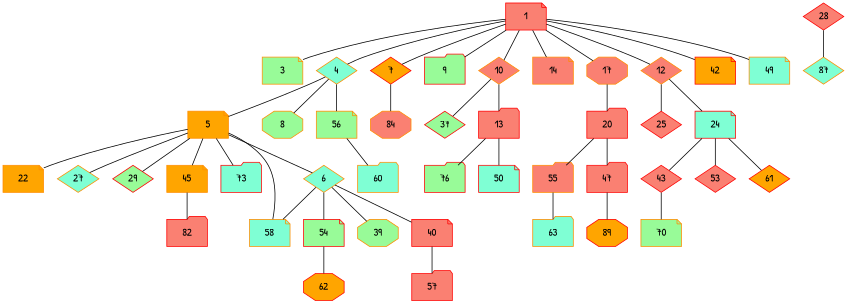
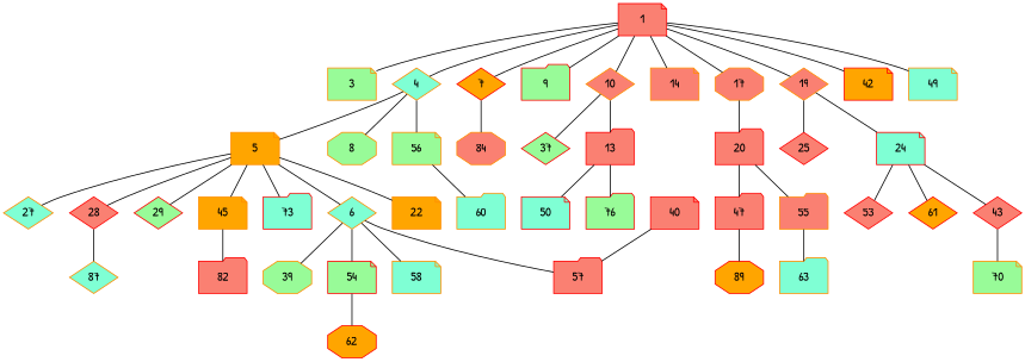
  graph {
    fontname="Patrick Hand"
    node [color=red fillcolor=salmon fontname="Patrick Hand" shape=note style=filled]
    edge [fontname="Patrick Hand"]
    1 [super="+2+12"]
    3 [color=darkorange fillcolor=palegreen]
    4 [color=darkorange fillcolor=aquamarine shape=diamond super="+23+31"]
    7 [fillcolor=orange shape=diamond super="+48+35"]
    9 [fillcolor=palegreen shape=folder super="+41+92"]
    10 [color=darkorange shape=diamond super="+16"]
    14 [color=darkorange]
    17 [color=darkorange shape=octagon]
-   19 [color=darkorange shape=diamond label=12]
+   19 [color=darkorange shape=diamond]
    42 [fillcolor=orange super="+80+90+75"]
    49 [color=darkorange fillcolor=aquamarine]
    5 [color=darkorange fillcolor=orange super="+18"]
    8 [color=darkorange fillcolor=palegreen shape=octagon super="+11"]
    56 [color=darkorange fillcolor=palegreen]
    84 [color=darkorange shape=octagon]
    13 [shape=folder super="+46"]
    37 [fillcolor=palegreen shape=diamond]
    20 [shape=folder]
    24 [fillcolor=aquamarine super="+52+66"]
    25 [shape=diamond]
    6 [color=darkorange fillcolor=aquamarine shape=diamond super="+26+15+32+21"]
    22 [color=darkorange fillcolor=orange super="+69+59"]
    27 [color=darkorange fillcolor=aquamarine shape=diamond]
    28 [shape=diamond super="+38"]
    29 [fillcolor=palegreen shape=diamond]
    45 [color=darkorange fillcolor=orange]
    73 [fillcolor=aquamarine shape=folder super="+81"]
    60 [color=darkorange fillcolor=aquamarine shape=folder]
    39 [color=darkorange fillcolor=palegreen shape=octagon]
    40 [super="+51+74"]
    54 [fillcolor=palegreen super="+68"]
    58 [color=darkorange fillcolor=aquamarine]
    87 [color=darkorange fillcolor=aquamarine shape=diamond]
    82 [shape=folder]
    57 [shape=folder]
    62 [fillcolor=orange shape=octagon super="+79"]
    50 [fillcolor=aquamarine]
    76 [fillcolor=palegreen shape=folder]
    47 [shape=folder]
    55 [color=darkorange shape=folder]
    43 [shape=diamond]
    53 [shape=diamond super="+83"]
    61 [fillcolor=orange shape=diamond]
    89 [fillcolor=orange shape=octagon]
    63 [color=darkorange fillcolor=aquamarine shape=folder]
    70 [color=darkorange fillcolor=palegreen super="+88"]
    1 -- 3
    1 -- 4
    1 -- 7
    1 -- 9
    1 -- 10
    1 -- 14
    1 -- 17
    1 -- 19
    1 -- 42
    1 -- 49
    4 -- 5
    4 -- 8
    4 -- 56
    7 -- 84
    10 -- 13
    10 -- 37
    17 -- 20
    19 -- 24
    19 -- 25
    5 -- 6
    5 -- 22
    5 -- 27
-   5 -- 58
+   5 -- 28
    5 -- 29
    5 -- 45
    5 -- 73
    56 -- 60
    13 -- 50
    13 -- 76
    20 -- 47
    20 -- 55
    24 -- 43
    24 -- 53
    24 -- 61
    6 -- 39
-   6 -- 40
+   6 -- 57
    6 -- 54
    6 -- 58
    28 -- 87
    45 -- 82
    40 -- 57
    54 -- 62
    47 -- 89
    55 -- 63
    43 -- 70
  }
